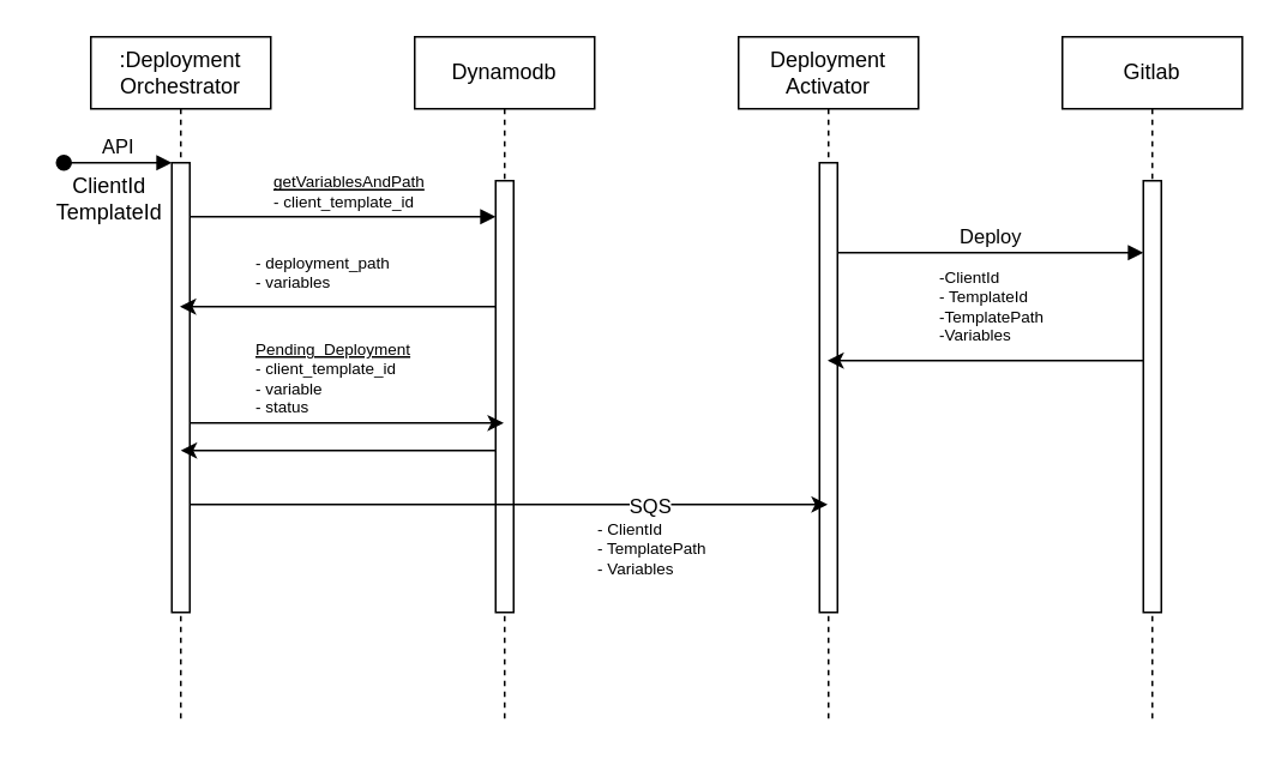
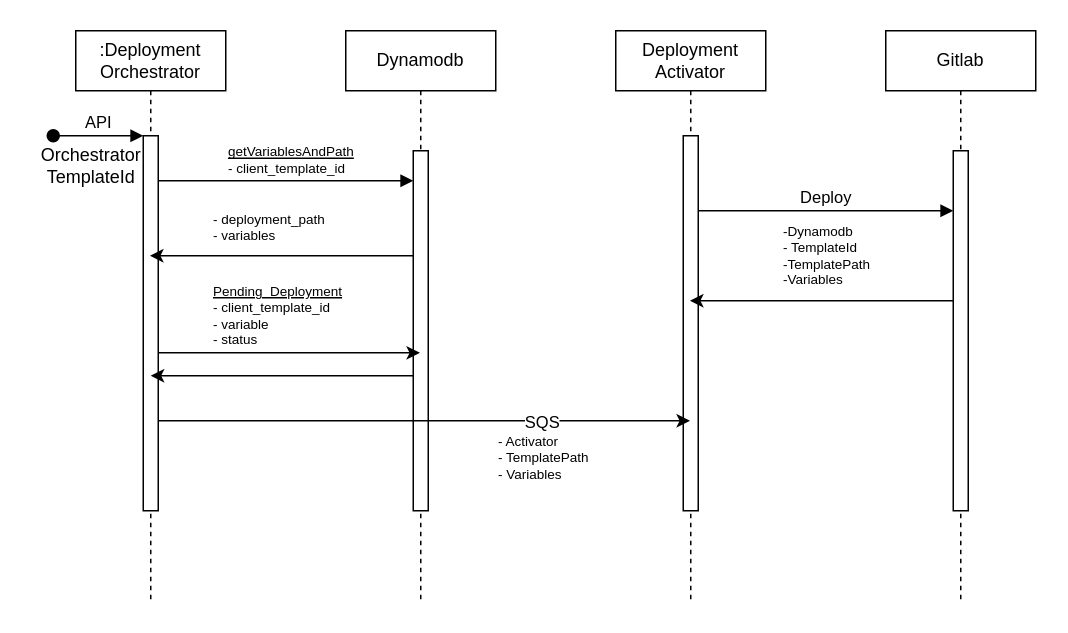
  <mxCell id="0" />
  <mxCell id="1" parent="0" />
  <mxCell id="2" value=":Deployment Orchestrator" style="shape=umlLifeline;perimeter=lifelinePerimeter;whiteSpace=wrap;html=1;container=0;dropTarget=0;collapsible=0;recursiveResize=0;outlineConnect=0;portConstraint=eastwest;newEdgeStyle={&quot;edgeStyle&quot;:&quot;elbowEdgeStyle&quot;,&quot;elbow&quot;:&quot;vertical&quot;,&quot;curved&quot;:0,&quot;rounded&quot;:0};" parent="1" vertex="1"><mxGeometry x="50" y="20" width="100" height="380" as="geometry" /></mxCell>
  <mxCell id="3" value="" style="html=1;points=[];perimeter=orthogonalPerimeter;outlineConnect=0;targetShapes=umlLifeline;portConstraint=eastwest;newEdgeStyle={&quot;edgeStyle&quot;:&quot;elbowEdgeStyle&quot;,&quot;elbow&quot;:&quot;vertical&quot;,&quot;curved&quot;:0,&quot;rounded&quot;:0};" parent="2" vertex="1"><mxGeometry x="45" y="70" width="10" height="250" as="geometry" /></mxCell>
  <mxCell id="4" value="API" style="html=1;verticalAlign=bottom;startArrow=oval;endArrow=block;startSize=8;edgeStyle=elbowEdgeStyle;elbow=vertical;curved=0;rounded=0;" parent="2" target="3" edge="1"><mxGeometry relative="1" as="geometry"><mxPoint x="-15" y="70" as="sourcePoint" /></mxGeometry></mxCell>
  <mxCell id="5" value="Dynamodb" style="shape=umlLifeline;perimeter=lifelinePerimeter;whiteSpace=wrap;html=1;container=0;dropTarget=0;collapsible=0;recursiveResize=0;outlineConnect=0;portConstraint=eastwest;newEdgeStyle={&quot;edgeStyle&quot;:&quot;elbowEdgeStyle&quot;,&quot;elbow&quot;:&quot;vertical&quot;,&quot;curved&quot;:0,&quot;rounded&quot;:0};" parent="1" vertex="1"><mxGeometry x="230" y="20" width="100" height="380" as="geometry" /></mxCell>
  <mxCell id="6" value="" style="html=1;points=[];perimeter=orthogonalPerimeter;outlineConnect=0;targetShapes=umlLifeline;portConstraint=eastwest;newEdgeStyle={&quot;edgeStyle&quot;:&quot;elbowEdgeStyle&quot;,&quot;elbow&quot;:&quot;vertical&quot;,&quot;curved&quot;:0,&quot;rounded&quot;:0};" parent="5" vertex="1"><mxGeometry x="45" y="80" width="10" height="240" as="geometry" /></mxCell>
  <mxCell id="7" value="&lt;div style=&quot;font-size: 9px;&quot; align=&quot;left&quot;&gt;&lt;font style=&quot;font-size: 9px;&quot;&gt;&lt;u&gt;getVariablesAndPath&lt;/u&gt;&lt;/font&gt;&lt;/div&gt;&lt;div style=&quot;font-size: 9px;&quot; align=&quot;left&quot;&gt;&lt;font style=&quot;font-size: 9px;&quot;&gt;- client_template_id&lt;font style=&quot;font-size: 9px;&quot;&gt;&lt;br&gt;&lt;/font&gt;&lt;/font&gt;&lt;/div&gt;" style="html=1;verticalAlign=bottom;endArrow=block;edgeStyle=elbowEdgeStyle;elbow=vertical;curved=0;rounded=0;align=left;" parent="1" source="3" target="6" edge="1"><mxGeometry x="-0.471" relative="1" as="geometry"><mxPoint x="205" y="130" as="sourcePoint" /><Array as="points"><mxPoint x="190" y="120" /></Array><mxPoint as="offset" /></mxGeometry></mxCell>
  <mxCell id="8" style="edgeStyle=elbowEdgeStyle;rounded=0;orthogonalLoop=1;jettySize=auto;html=1;elbow=vertical;curved=0;" edge="1" parent="1"><mxGeometry relative="1" as="geometry"><mxPoint x="105" y="234.71" as="sourcePoint" /><mxPoint x="279.5" y="234.71" as="targetPoint" /><Array as="points"><mxPoint x="170" y="234.71" /><mxPoint x="190" y="204.71" /><mxPoint x="180" y="224.71" /><mxPoint x="200" y="154.71" /><mxPoint x="200" y="174.71" /></Array></mxGeometry></mxCell>
  <mxCell id="9" value="&lt;div style=&quot;font-size: 9px;&quot; align=&quot;left&quot;&gt;&lt;font style=&quot;font-size: 9px;&quot;&gt;&lt;u&gt;Pending&amp;nbsp; Deployment&lt;/u&gt;&lt;/font&gt;&lt;/div&gt;&lt;div style=&quot;font-size: 9px;&quot; align=&quot;left&quot;&gt;&lt;font style=&quot;font-size: 9px;&quot;&gt;- client_template_id&lt;/font&gt;&lt;/div&gt;&lt;div style=&quot;font-size: 9px;&quot; align=&quot;left&quot;&gt;&lt;font style=&quot;font-size: 9px;&quot;&gt;- variable&lt;/font&gt;&lt;/div&gt;&lt;div style=&quot;font-size: 9px;&quot; align=&quot;left&quot;&gt;&lt;font style=&quot;font-size: 9px;&quot;&gt;- status&lt;u&gt;&lt;br&gt;&lt;/u&gt;&lt;/font&gt;&lt;/div&gt;" style="edgeLabel;html=1;align=left;verticalAlign=middle;resizable=0;points=[];" vertex="1" connectable="0" parent="8"><mxGeometry x="-0.014" y="1" relative="1" as="geometry"><mxPoint x="-51" y="-24" as="offset" /></mxGeometry></mxCell>
  <mxCell id="10" value="&lt;div&gt;Deployment Activator&lt;br&gt;&lt;/div&gt;" style="shape=umlLifeline;perimeter=lifelinePerimeter;whiteSpace=wrap;html=1;container=0;dropTarget=0;collapsible=0;recursiveResize=0;outlineConnect=0;portConstraint=eastwest;newEdgeStyle={&quot;edgeStyle&quot;:&quot;elbowEdgeStyle&quot;,&quot;elbow&quot;:&quot;vertical&quot;,&quot;curved&quot;:0,&quot;rounded&quot;:0};" vertex="1" parent="1"><mxGeometry x="410" y="20" width="100" height="380" as="geometry" /></mxCell>
  <mxCell id="11" value="" style="html=1;points=[];perimeter=orthogonalPerimeter;outlineConnect=0;targetShapes=umlLifeline;portConstraint=eastwest;newEdgeStyle={&quot;edgeStyle&quot;:&quot;elbowEdgeStyle&quot;,&quot;elbow&quot;:&quot;vertical&quot;,&quot;curved&quot;:0,&quot;rounded&quot;:0};" vertex="1" parent="10"><mxGeometry x="45" y="70" width="10" height="250" as="geometry" /></mxCell>
  <mxCell id="12" value="&lt;div&gt;Gitlab&lt;/div&gt;" style="shape=umlLifeline;perimeter=lifelinePerimeter;whiteSpace=wrap;html=1;container=0;dropTarget=0;collapsible=0;recursiveResize=0;outlineConnect=0;portConstraint=eastwest;newEdgeStyle={&quot;edgeStyle&quot;:&quot;elbowEdgeStyle&quot;,&quot;elbow&quot;:&quot;vertical&quot;,&quot;curved&quot;:0,&quot;rounded&quot;:0};" vertex="1" parent="1"><mxGeometry x="590" y="20" width="100" height="380" as="geometry" /></mxCell>
  <mxCell id="13" value="" style="html=1;points=[];perimeter=orthogonalPerimeter;outlineConnect=0;targetShapes=umlLifeline;portConstraint=eastwest;newEdgeStyle={&quot;edgeStyle&quot;:&quot;elbowEdgeStyle&quot;,&quot;elbow&quot;:&quot;vertical&quot;,&quot;curved&quot;:0,&quot;rounded&quot;:0};" vertex="1" parent="12"><mxGeometry x="45" y="80" width="10" height="240" as="geometry" /></mxCell>
  <mxCell id="14" value="Deploy" style="html=1;verticalAlign=bottom;endArrow=block;edgeStyle=elbowEdgeStyle;elbow=vertical;curved=0;rounded=0;" edge="1" parent="1" source="11" target="13"><mxGeometry x="0.002" relative="1" as="geometry"><mxPoint x="565" y="130" as="sourcePoint" /><Array as="points"><mxPoint x="550" y="140" /></Array><mxPoint as="offset" /></mxGeometry></mxCell>
- <mxCell id="15" value="&lt;div&gt;ClientId&lt;/div&gt;&lt;div&gt;TemplateId&lt;br&gt;&lt;/div&gt;" style="text;html=1;align=center;verticalAlign=middle;resizable=0;points=[];autosize=1;strokeColor=none;fillColor=none;" vertex="1" parent="1"><mxGeometry x="20" y="90" width="80" height="40" as="geometry" /></mxCell>
- <mxCell id="16" value="&lt;div style=&quot;font-size: 9px;&quot; align=&quot;left&quot;&gt;&lt;font style=&quot;font-size: 9px;&quot;&gt;- ClientId&lt;/font&gt;&lt;/div&gt;&lt;div style=&quot;font-size: 9px;&quot; align=&quot;left&quot;&gt;&lt;font style=&quot;font-size: 9px;&quot;&gt;- TemplatePath&lt;/font&gt;&lt;/div&gt;&lt;div style=&quot;font-size: 9px;&quot; align=&quot;left&quot;&gt;&lt;font style=&quot;font-size: 9px;&quot;&gt;- Variables&lt;font style=&quot;font-size: 9px;&quot;&gt;&lt;br&gt;&lt;/font&gt;&lt;/font&gt;&lt;/div&gt;" style="text;html=1;align=left;verticalAlign=middle;resizable=0;points=[];autosize=1;strokeColor=none;fillColor=none;" vertex="1" parent="1"><mxGeometry x="330" y="280" width="90" height="50" as="geometry" /></mxCell>
+ <mxCell id="15" value="&lt;div&gt;Orchestrator&lt;/div&gt;&lt;div&gt;TemplateId&lt;br&gt;&lt;/div&gt;" style="text;html=1;align=center;verticalAlign=middle;resizable=0;points=[];autosize=1;strokeColor=none;fillColor=none;" vertex="1" parent="1"><mxGeometry x="20" y="90" width="80" height="40" as="geometry" /></mxCell>
+ <mxCell id="16" value="&lt;div style=&quot;font-size: 9px;&quot; align=&quot;left&quot;&gt;&lt;font style=&quot;font-size: 9px;&quot;&gt;- Activator&lt;/font&gt;&lt;/div&gt;&lt;div style=&quot;font-size: 9px;&quot; align=&quot;left&quot;&gt;&lt;font style=&quot;font-size: 9px;&quot;&gt;- TemplatePath&lt;/font&gt;&lt;/div&gt;&lt;div style=&quot;font-size: 9px;&quot; align=&quot;left&quot;&gt;&lt;font style=&quot;font-size: 9px;&quot;&gt;- Variables&lt;font style=&quot;font-size: 9px;&quot;&gt;&lt;br&gt;&lt;/font&gt;&lt;/font&gt;&lt;/div&gt;" style="text;html=1;align=left;verticalAlign=middle;resizable=0;points=[];autosize=1;strokeColor=none;fillColor=none;" vertex="1" parent="1"><mxGeometry x="330" y="280" width="90" height="50" as="geometry" /></mxCell>
  <mxCell id="17" style="edgeStyle=elbowEdgeStyle;rounded=0;orthogonalLoop=1;jettySize=auto;html=1;elbow=vertical;curved=0;" edge="1" parent="1" source="3" target="10"><mxGeometry relative="1" as="geometry"><Array as="points"><mxPoint x="330" y="280" /><mxPoint x="260" y="220" /></Array></mxGeometry></mxCell>
  <mxCell id="18" value="SQS" style="edgeLabel;html=1;align=center;verticalAlign=middle;resizable=0;points=[];" vertex="1" connectable="0" parent="17"><mxGeometry x="0.363" y="-2" relative="1" as="geometry"><mxPoint x="13" y="-2" as="offset" /></mxGeometry></mxCell>
- <mxCell id="19" value="&lt;div style=&quot;font-size: 9px;&quot;&gt;&lt;font style=&quot;font-size: 9px;&quot;&gt;-ClientId&lt;/font&gt;&lt;/div&gt;&lt;div style=&quot;font-size: 9px;&quot;&gt;&lt;font style=&quot;font-size: 9px;&quot;&gt;- TemplateId&lt;br&gt;&lt;/font&gt;&lt;/div&gt;&lt;div style=&quot;font-size: 9px;&quot;&gt;&lt;font style=&quot;font-size: 9px;&quot;&gt;-TemplatePath&lt;/font&gt;&lt;/div&gt;&lt;div style=&quot;font-size: 9px;&quot;&gt;&lt;font style=&quot;font-size: 9px;&quot;&gt;-Variables&lt;font style=&quot;font-size: 9px;&quot;&gt;&lt;br&gt;&lt;/font&gt;&lt;/font&gt;&lt;/div&gt;" style="text;html=1;align=left;verticalAlign=middle;resizable=0;points=[];autosize=1;strokeColor=none;fillColor=none;" vertex="1" parent="1"><mxGeometry x="520" y="140" width="80" height="60" as="geometry" /></mxCell>
+ <mxCell id="19" value="&lt;div style=&quot;font-size: 9px;&quot;&gt;&lt;font style=&quot;font-size: 9px;&quot;&gt;-Dynamodb&lt;/font&gt;&lt;/div&gt;&lt;div style=&quot;font-size: 9px;&quot;&gt;&lt;font style=&quot;font-size: 9px;&quot;&gt;- TemplateId&lt;br&gt;&lt;/font&gt;&lt;/div&gt;&lt;div style=&quot;font-size: 9px;&quot;&gt;&lt;font style=&quot;font-size: 9px;&quot;&gt;-TemplatePath&lt;/font&gt;&lt;/div&gt;&lt;div style=&quot;font-size: 9px;&quot;&gt;&lt;font style=&quot;font-size: 9px;&quot;&gt;-Variables&lt;font style=&quot;font-size: 9px;&quot;&gt;&lt;br&gt;&lt;/font&gt;&lt;/font&gt;&lt;/div&gt;" style="text;html=1;align=left;verticalAlign=middle;resizable=0;points=[];autosize=1;strokeColor=none;fillColor=none;" vertex="1" parent="1"><mxGeometry x="520" y="140" width="80" height="60" as="geometry" /></mxCell>
  <mxCell id="20" style="edgeStyle=elbowEdgeStyle;rounded=0;orthogonalLoop=1;jettySize=auto;html=1;elbow=vertical;curved=0;" edge="1" parent="1" source="6" target="2"><mxGeometry relative="1" as="geometry"><Array as="points"><mxPoint x="170" y="170" /><mxPoint x="140" y="150" /></Array></mxGeometry></mxCell>
  <mxCell id="21" value="&lt;div style=&quot;font-size: 9px;&quot; align=&quot;left&quot;&gt;&lt;font style=&quot;font-size: 9px;&quot;&gt;- deployment_path&lt;/font&gt;&lt;/div&gt;&lt;div style=&quot;font-size: 9px;&quot; align=&quot;left&quot;&gt;&lt;font style=&quot;font-size: 9px;&quot;&gt;- variables&lt;font style=&quot;font-size: 9px;&quot;&gt;&lt;br&gt;&lt;/font&gt;&lt;/font&gt;&lt;/div&gt;" style="edgeLabel;html=1;align=left;verticalAlign=middle;resizable=0;points=[];" vertex="1" connectable="0" parent="20"><mxGeometry x="0.129" relative="1" as="geometry"><mxPoint x="-36" y="-20" as="offset" /></mxGeometry></mxCell>
  <mxCell id="22" style="edgeStyle=elbowEdgeStyle;rounded=0;orthogonalLoop=1;jettySize=auto;html=1;elbow=vertical;curved=0;" edge="1" parent="1" source="6"><mxGeometry relative="1" as="geometry"><mxPoint x="100" y="250" as="targetPoint" /><Array as="points"><mxPoint x="120" y="250" /></Array></mxGeometry></mxCell>
  <mxCell id="23" style="edgeStyle=elbowEdgeStyle;rounded=0;orthogonalLoop=1;jettySize=auto;html=1;elbow=vertical;curved=0;" edge="1" parent="1" source="13" target="10"><mxGeometry relative="1" as="geometry"><Array as="points"><mxPoint x="530" y="200" /><mxPoint x="560" y="220" /><mxPoint x="490" y="220" /></Array></mxGeometry></mxCell>
